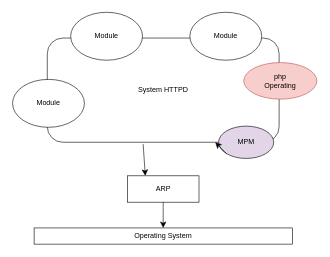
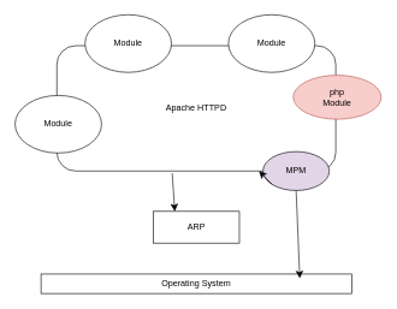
  <mxCell id="0" />
  <mxCell id="1" parent="0" />
- <mxCell id="2" value="System HTTPD" style="rounded=1;whiteSpace=wrap;html=1;" vertex="1" parent="1"><mxGeometry x="78" y="63" width="387" height="174" as="geometry" /></mxCell>
+ <mxCell id="2" value="Apache HTTPD" style="rounded=1;whiteSpace=wrap;html=1;" vertex="1" parent="1"><mxGeometry x="78" y="63" width="387" height="174" as="geometry" /></mxCell>
  <mxCell id="3" value="Module" style="ellipse;whiteSpace=wrap;html=1;" vertex="1" parent="1"><mxGeometry x="117" y="20" width="120" height="80" as="geometry" /></mxCell>
  <mxCell id="4" value="Module" style="ellipse;whiteSpace=wrap;html=1;" vertex="1" parent="1"><mxGeometry x="316" y="20" width="120" height="80" as="geometry" /></mxCell>
  <mxCell id="5" value="Module" style="ellipse;whiteSpace=wrap;html=1;" vertex="1" parent="1"><mxGeometry x="20" y="132" width="120" height="80" as="geometry" /></mxCell>
- <mxCell id="6" value="php&lt;br&gt;Operating" style="ellipse;whiteSpace=wrap;html=1;fillColor=#f8cecc;strokeColor=#b85450;" vertex="1" parent="1"><mxGeometry x="406" y="104" width="122" height="61" as="geometry" /></mxCell>
+ <mxCell id="6" value="php&lt;br&gt;Module" style="ellipse;whiteSpace=wrap;html=1;fillColor=#f8cecc;strokeColor=#b85450;" vertex="1" parent="1"><mxGeometry x="406" y="104" width="122" height="61" as="geometry" /></mxCell>
  <mxCell id="7" value="MPM" style="ellipse;whiteSpace=wrap;html=1;fillColor=#e1d5e7;" vertex="1" parent="1"><mxGeometry x="364" y="210" width="92" height="54" as="geometry" /></mxCell>
  <mxCell id="8" value="ARP" style="whiteSpace=wrap;html=1;rounded=0;" vertex="1" parent="1"><mxGeometry x="211.75" y="293" width="119.5" height="44" as="geometry" /></mxCell>
  <mxCell id="9" value="Operating System" style="rounded=0;whiteSpace=wrap;html=1;" vertex="1" parent="1"><mxGeometry x="56" y="380" width="431" height="27" as="geometry" /></mxCell>
  <mxCell id="10" value="" style="endArrow=classic;html=1;rounded=0;fontSize=12;startSize=8;endSize=8;curved=1;entryX=0.25;entryY=0;entryDx=0;entryDy=0;" edge="1" parent="1" target="8"><mxGeometry width="50" height="50" relative="1" as="geometry"><mxPoint x="238" y="240" as="sourcePoint" /><mxPoint x="288" y="190" as="targetPoint" /></mxGeometry></mxCell>
  <mxCell id="11" value="" style="endArrow=classic;html=1;rounded=0;fontSize=12;startSize=8;endSize=8;curved=1;exitX=0;exitY=1;exitDx=0;exitDy=0;" edge="1" parent="1" source="7" target="2"><mxGeometry width="50" height="50" relative="1" as="geometry"><mxPoint x="238" y="240" as="sourcePoint" /><mxPoint x="288" y="190" as="targetPoint" /></mxGeometry></mxCell>
- <mxCell id="13" value="" style="endArrow=classic;html=1;rounded=0;fontSize=12;startSize=8;endSize=8;curved=1;exitX=0.5;exitY=1;exitDx=0;exitDy=0;entryX=0.5;entryY=0;entryDx=0;entryDy=0;" edge="1" parent="1" source="8" target="9"><mxGeometry width="50" height="50" relative="1" as="geometry"><mxPoint x="238" y="240" as="sourcePoint" /><mxPoint x="288" y="190" as="targetPoint" /></mxGeometry></mxCell>
+ <mxCell id="12" value="" style="endArrow=classic;html=1;rounded=0;fontSize=12;startSize=8;endSize=8;curved=1;exitX=0.5;exitY=1;exitDx=0;exitDy=0;entryX=0.833;entryY=0.222;entryDx=0;entryDy=0;entryPerimeter=0;" edge="1" parent="1" source="7" target="9"><mxGeometry width="50" height="50" relative="1" as="geometry"><mxPoint x="238" y="240" as="sourcePoint" /><mxPoint x="288" y="190" as="targetPoint" /></mxGeometry></mxCell>
